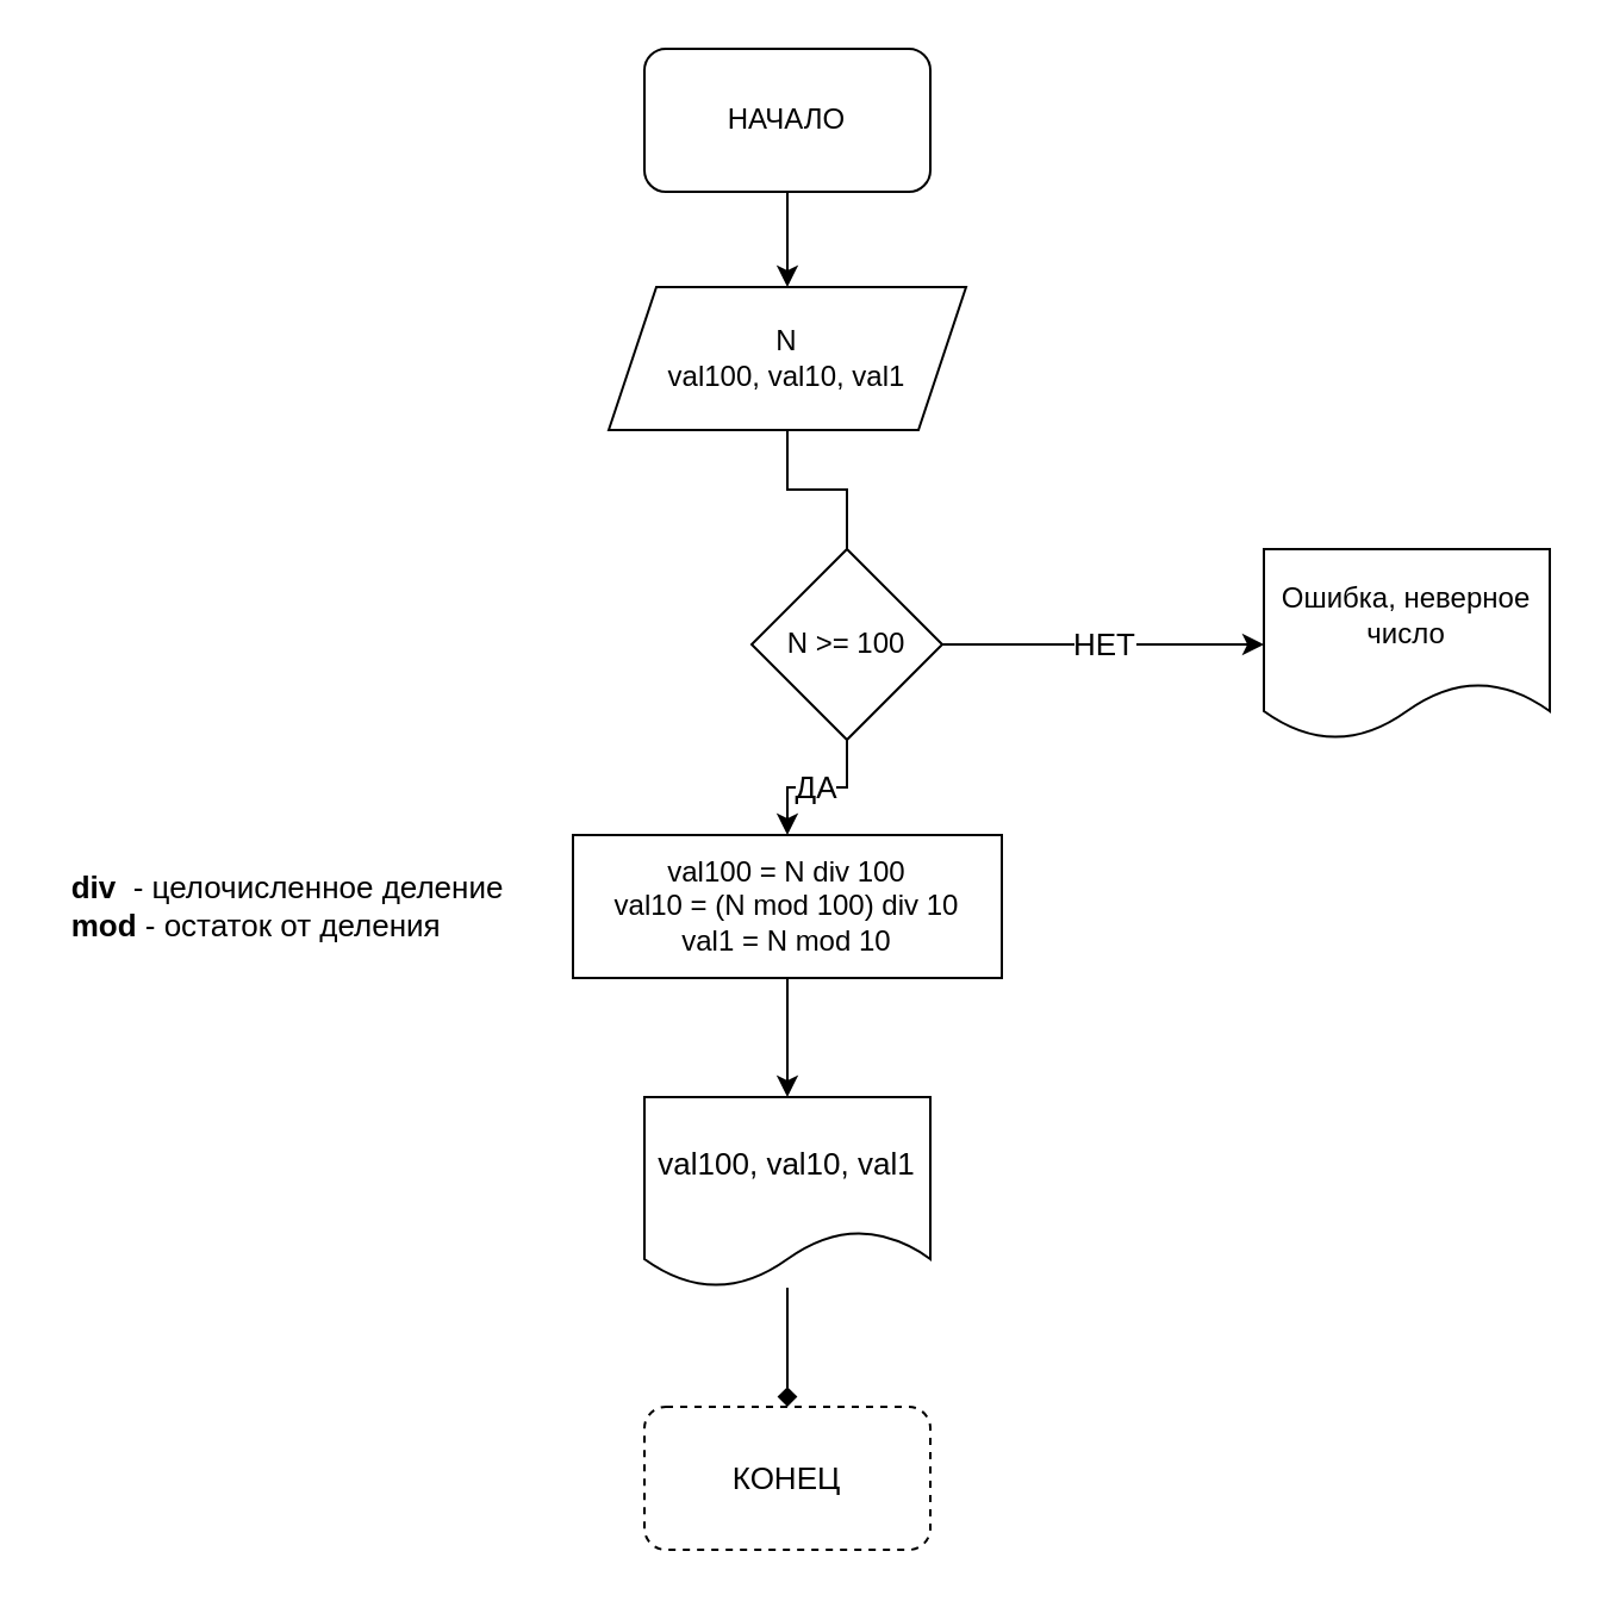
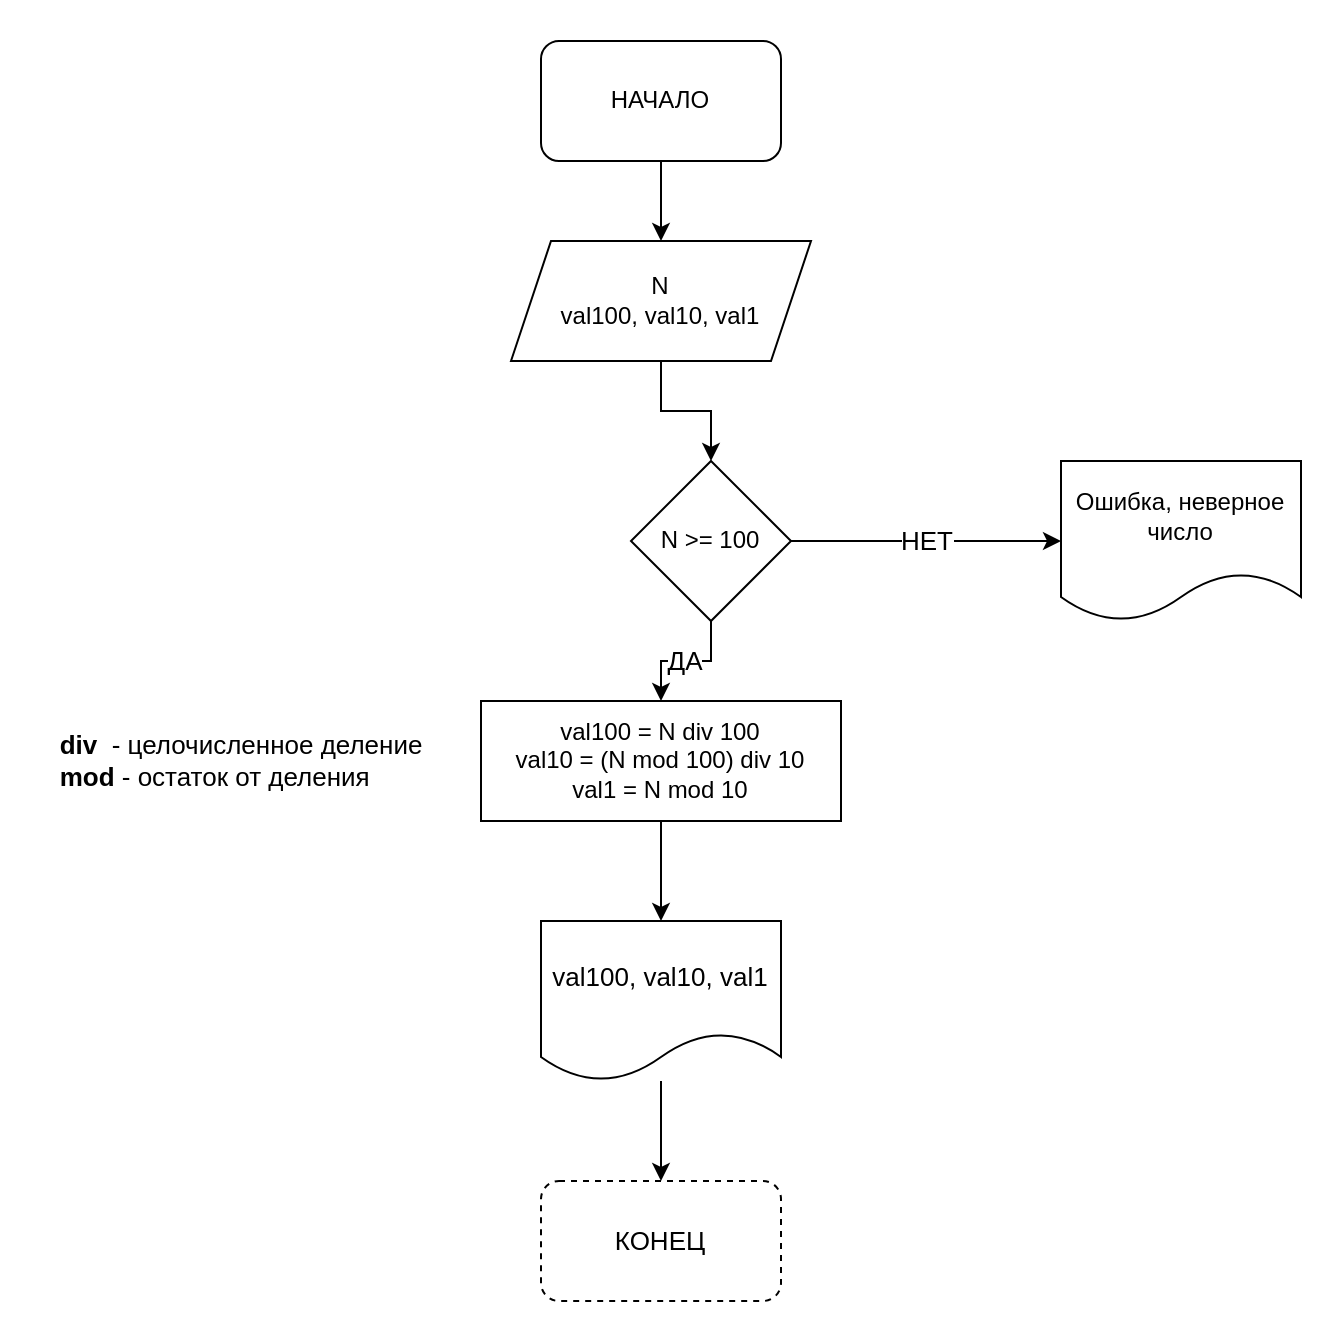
  <mxCell id="0" />
  <mxCell id="1" parent="0" />
  <mxCell id="2" style="edgeStyle=orthogonalEdgeStyle;rounded=0;orthogonalLoop=1;jettySize=auto;html=1;exitX=0.5;exitY=1;exitDx=0;exitDy=0;entryX=0.5;entryY=0;entryDx=0;entryDy=0;fontSize=13;" parent="1" source="3" target="5" edge="1"><mxGeometry relative="1" as="geometry" /></mxCell>
  <mxCell id="3" value="НАЧАЛО" style="rounded=1;whiteSpace=wrap;html=1;" parent="1" vertex="1"><mxGeometry x="270" y="20" width="120" height="60" as="geometry" /></mxCell>
- <mxCell id="4" style="edgeStyle=orthogonalEdgeStyle;rounded=0;orthogonalLoop=1;jettySize=auto;html=1;exitX=0.5;exitY=1;exitDx=0;exitDy=0;entryX=0.5;entryY=0;entryDx=0;entryDy=0;fontSize=13;endArrow=none;" parent="1" source="5" target="8" edge="1"><mxGeometry relative="1" as="geometry" /></mxCell>
+ <mxCell id="4" style="edgeStyle=orthogonalEdgeStyle;rounded=0;orthogonalLoop=1;jettySize=auto;html=1;exitX=0.5;exitY=1;exitDx=0;exitDy=0;entryX=0.5;entryY=0;entryDx=0;entryDy=0;fontSize=13;" parent="1" source="5" target="8" edge="1"><mxGeometry relative="1" as="geometry" /></mxCell>
  <mxCell id="5" value="N&lt;br&gt;val100, val10, val1" style="shape=parallelogram;perimeter=parallelogramPerimeter;whiteSpace=wrap;html=1;fixedSize=1;" parent="1" vertex="1"><mxGeometry x="255" y="120" width="150" height="60" as="geometry" /></mxCell>
  <mxCell id="6" value="НЕТ" style="edgeStyle=orthogonalEdgeStyle;rounded=0;orthogonalLoop=1;jettySize=auto;html=1;exitX=1;exitY=0.5;exitDx=0;exitDy=0;entryX=0;entryY=0.5;entryDx=0;entryDy=0;fontSize=13;" parent="1" source="8" target="9" edge="1"><mxGeometry relative="1" as="geometry" /></mxCell>
  <mxCell id="7" value="ДА" style="edgeStyle=orthogonalEdgeStyle;rounded=0;orthogonalLoop=1;jettySize=auto;html=1;exitX=0.5;exitY=1;exitDx=0;exitDy=0;entryX=0.5;entryY=0;entryDx=0;entryDy=0;fontSize=13;" parent="1" source="8" target="11" edge="1"><mxGeometry relative="1" as="geometry" /></mxCell>
  <mxCell id="8" value="N &amp;gt;= 100" style="rhombus;whiteSpace=wrap;html=1;" parent="1" vertex="1"><mxGeometry x="315" y="230" width="80" height="80" as="geometry" /></mxCell>
  <mxCell id="9" value="Ошибка, неверное число" style="shape=document;whiteSpace=wrap;html=1;boundedLbl=1;" parent="1" vertex="1"><mxGeometry x="530" y="230" width="120" height="80" as="geometry" /></mxCell>
  <mxCell id="10" style="edgeStyle=orthogonalEdgeStyle;rounded=0;orthogonalLoop=1;jettySize=auto;html=1;exitX=0.5;exitY=1;exitDx=0;exitDy=0;entryX=0.5;entryY=0;entryDx=0;entryDy=0;fontSize=13;" parent="1" source="11" target="14" edge="1"><mxGeometry relative="1" as="geometry" /></mxCell>
  <mxCell id="11" value="val100 = N div 100&lt;br&gt;val10 = (N mod 100) div 10&lt;br&gt;val1 = N mod 10" style="rounded=0;whiteSpace=wrap;html=1;" parent="1" vertex="1"><mxGeometry x="240" y="350" width="180" height="60" as="geometry" /></mxCell>
  <mxCell id="12" value="&lt;b style=&quot;font-size: 13px;&quot;&gt;div&lt;/b&gt;&amp;nbsp; - целочисленное деление&lt;br style=&quot;font-size: 13px;&quot;&gt;&lt;div style=&quot;text-align: left; font-size: 13px;&quot;&gt;&lt;span style=&quot;font-size: 13px;&quot;&gt;&lt;b style=&quot;font-size: 13px;&quot;&gt;mod&lt;/b&gt; - остаток от деления&lt;/span&gt;&lt;/div&gt;" style="text;html=1;resizable=0;autosize=1;align=center;verticalAlign=middle;points=[];fillColor=none;strokeColor=none;rounded=0;fontSize=13;" parent="1" vertex="1"><mxGeometry x="20" y="360" width="200" height="40" as="geometry" /></mxCell>
- <mxCell id="13" style="edgeStyle=orthogonalEdgeStyle;rounded=0;orthogonalLoop=1;jettySize=auto;html=1;entryX=0.5;entryY=0;entryDx=0;entryDy=0;fontSize=13;endArrow=diamond;" parent="1" source="14" target="15" edge="1"><mxGeometry relative="1" as="geometry" /></mxCell>
+ <mxCell id="13" style="edgeStyle=orthogonalEdgeStyle;rounded=0;orthogonalLoop=1;jettySize=auto;html=1;entryX=0.5;entryY=0;entryDx=0;entryDy=0;fontSize=13;" parent="1" source="14" target="15" edge="1"><mxGeometry relative="1" as="geometry" /></mxCell>
  <mxCell id="14" value="val100, val10, val1" style="shape=document;whiteSpace=wrap;html=1;boundedLbl=1;fontSize=13;" parent="1" vertex="1"><mxGeometry x="270" y="460" width="120" height="80" as="geometry" /></mxCell>
  <mxCell id="15" value="КОНЕЦ" style="rounded=1;whiteSpace=wrap;html=1;fontSize=13;dashed=1;" parent="1" vertex="1"><mxGeometry x="270" y="590" width="120" height="60" as="geometry" /></mxCell>
